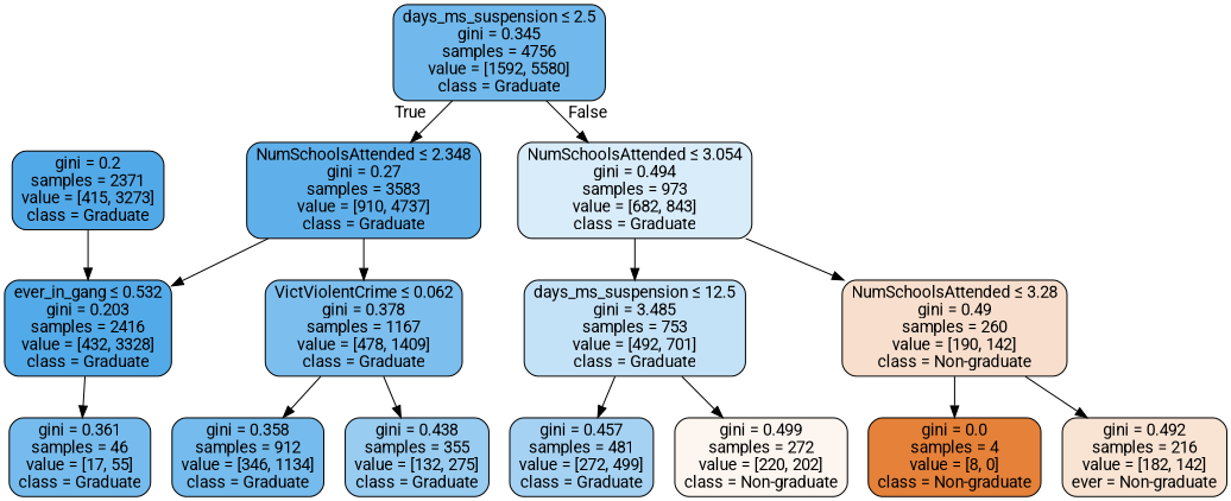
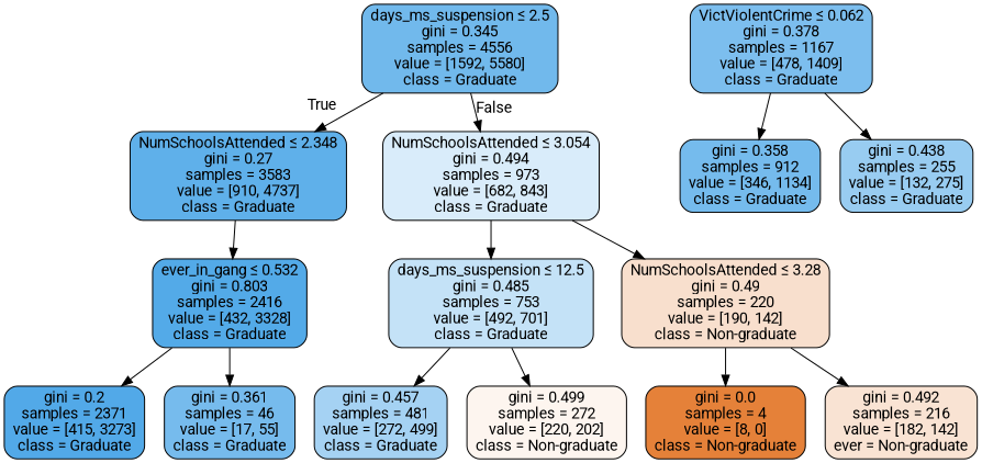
  digraph {
    fontname=Roboto
    node [color=black fontname=Roboto shape=box style="filled, rounded"]
    edge [fontname=Roboto]
-   n1 [fillcolor="#71b9ec" label=<days_ms_suspension &le; 2.5<br/>gini = 0.345<br/>samples = 4756<br/>value = [1592, 5580]<br/>class = Graduate>]
+   n1 [fillcolor="#71b9ec" label=<days_ms_suspension &le; 2.5<br/>gini = 0.345<br/>samples = 4556<br/>value = [1592, 5580]<br/>class = Graduate>]
    n2 [fillcolor="#5fb0ea" label=<NumSchoolsAttended &le; 2.348<br/>gini = 0.27<br/>samples = 3583<br/>value = [910, 4737]<br/>class = Graduate>]
    n3 [fillcolor="#d9ecfa" label=<NumSchoolsAttended &le; 3.054<br/>gini = 0.494<br/>samples = 973<br/>value = [682, 843]<br/>class = Graduate>]
-   n4 [fillcolor="#53aae8" label=<ever_in_gang &le; 0.532<br/>gini = 0.203<br/>samples = 2416<br/>value = [432, 3328]<br/>class = Graduate>]
+   n4 [fillcolor="#53aae8" label=<ever_in_gang &le; 0.532<br/>gini = 0.803<br/>samples = 2416<br/>value = [432, 3328]<br/>class = Graduate>]
    n5 [fillcolor="#7cbeee" label=<VictViolentCrime &le; 0.062<br/>gini = 0.378<br/>samples = 1167<br/>value = [478, 1409]<br/>class = Graduate>]
-   n6 [fillcolor="#c4e2f7" label=<days_ms_suspension &le; 12.5<br/>gini = 3.485<br/>samples = 753<br/>value = [492, 701]<br/>class = Graduate>]
-   n7 [fillcolor="#f8dfcd" label=<NumSchoolsAttended &le; 3.28<br/>gini = 0.49<br/>samples = 260<br/>value = [190, 142]<br/>class = Non-graduate>]
+   n6 [fillcolor="#c4e2f7" label=<days_ms_suspension &le; 12.5<br/>gini = 0.485<br/>samples = 753<br/>value = [492, 701]<br/>class = Graduate>]
+   n7 [fillcolor="#f8dfcd" label=<NumSchoolsAttended &le; 3.28<br/>gini = 0.49<br/>samples = 220<br/>value = [190, 142]<br/>class = Non-graduate>]
    n8 [fillcolor="#52a9e8" label=<gini = 0.2<br/>samples = 2371<br/>value = [415, 3273]<br/>class = Graduate>]
    n9 [fillcolor="#76bbed" label=<gini = 0.361<br/>samples = 46<br/>value = [17, 55]<br/>class = Graduate>]
    n10 [fillcolor="#75bbed" label=<gini = 0.358<br/>samples = 912<br/>value = [346, 1134]<br/>class = Graduate>]
-   n11 [fillcolor="#98ccf1" label=<gini = 0.438<br/>samples = 355<br/>value = [132, 275]<br/>class = Graduate>]
+   n11 [fillcolor="#98ccf1" label=<gini = 0.438<br/>samples = 255<br/>value = [132, 275]<br/>class = Graduate>]
    n12 [fillcolor="#a5d2f3" label=<gini = 0.457<br/>samples = 481<br/>value = [272, 499]<br/>class = Graduate>]
    n13 [fillcolor="#fdf5ef" label=<gini = 0.499<br/>samples = 272<br/>value = [220, 202]<br/>class = Non-graduate>]
    n14 [fillcolor="#e58139" label=<gini = 0.0<br/>samples = 4<br/>value = [8, 0]<br/>class = Non-graduate>]
    n15 [fillcolor="#f9e3d3" label=<gini = 0.492<br/>samples = 216<br/>value = [182, 142]<br/>ever = Non-graduate>]
    n1 -> n2 [headlabel=True labelangle=45 labeldistance=2.5]
    n1 -> n3 [headlabel=False labelangle=-45 labeldistance=2.5]
    n2 -> n4
-   n2 -> n5
    n3 -> n6
    n3 -> n7
-   n8 -> n4
+   n4 -> n8
    n4 -> n9
    n5 -> n10
    n5 -> n11
    n6 -> n12
    n6 -> n13
    n7 -> n14
    n7 -> n15
  }
